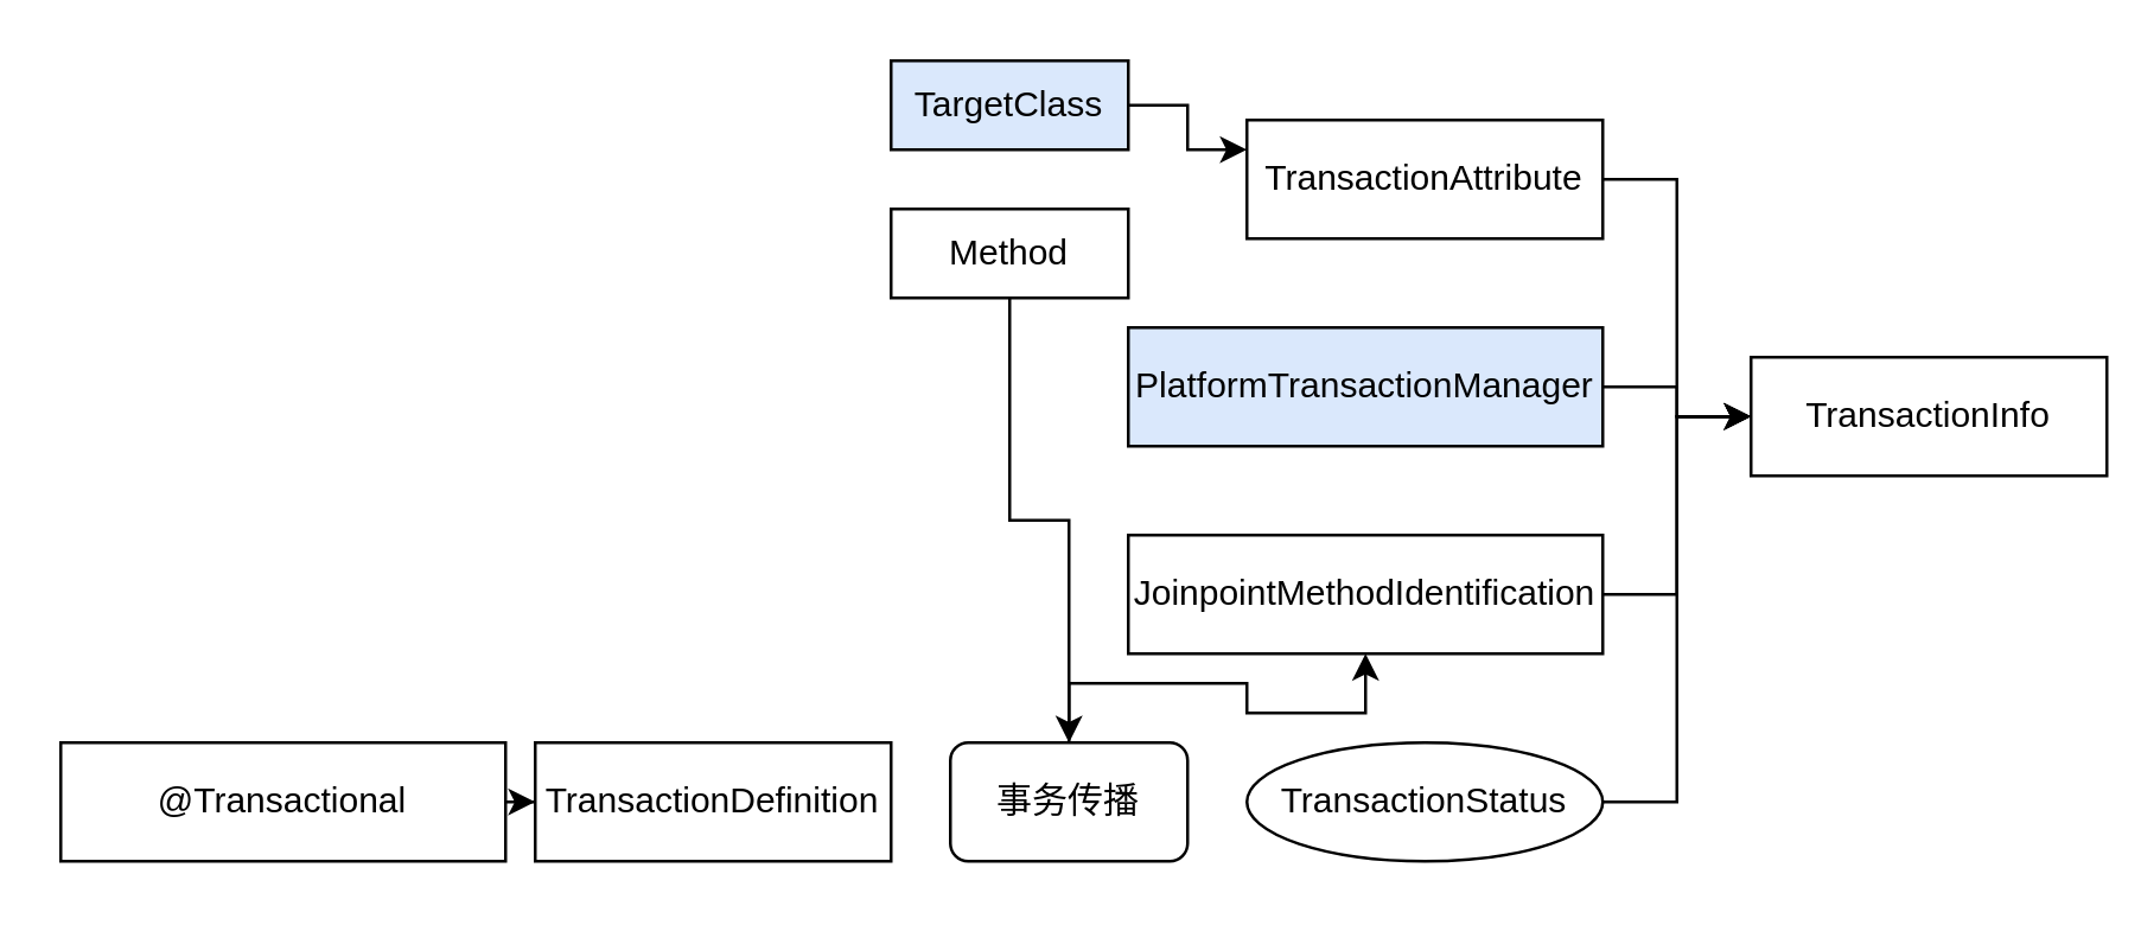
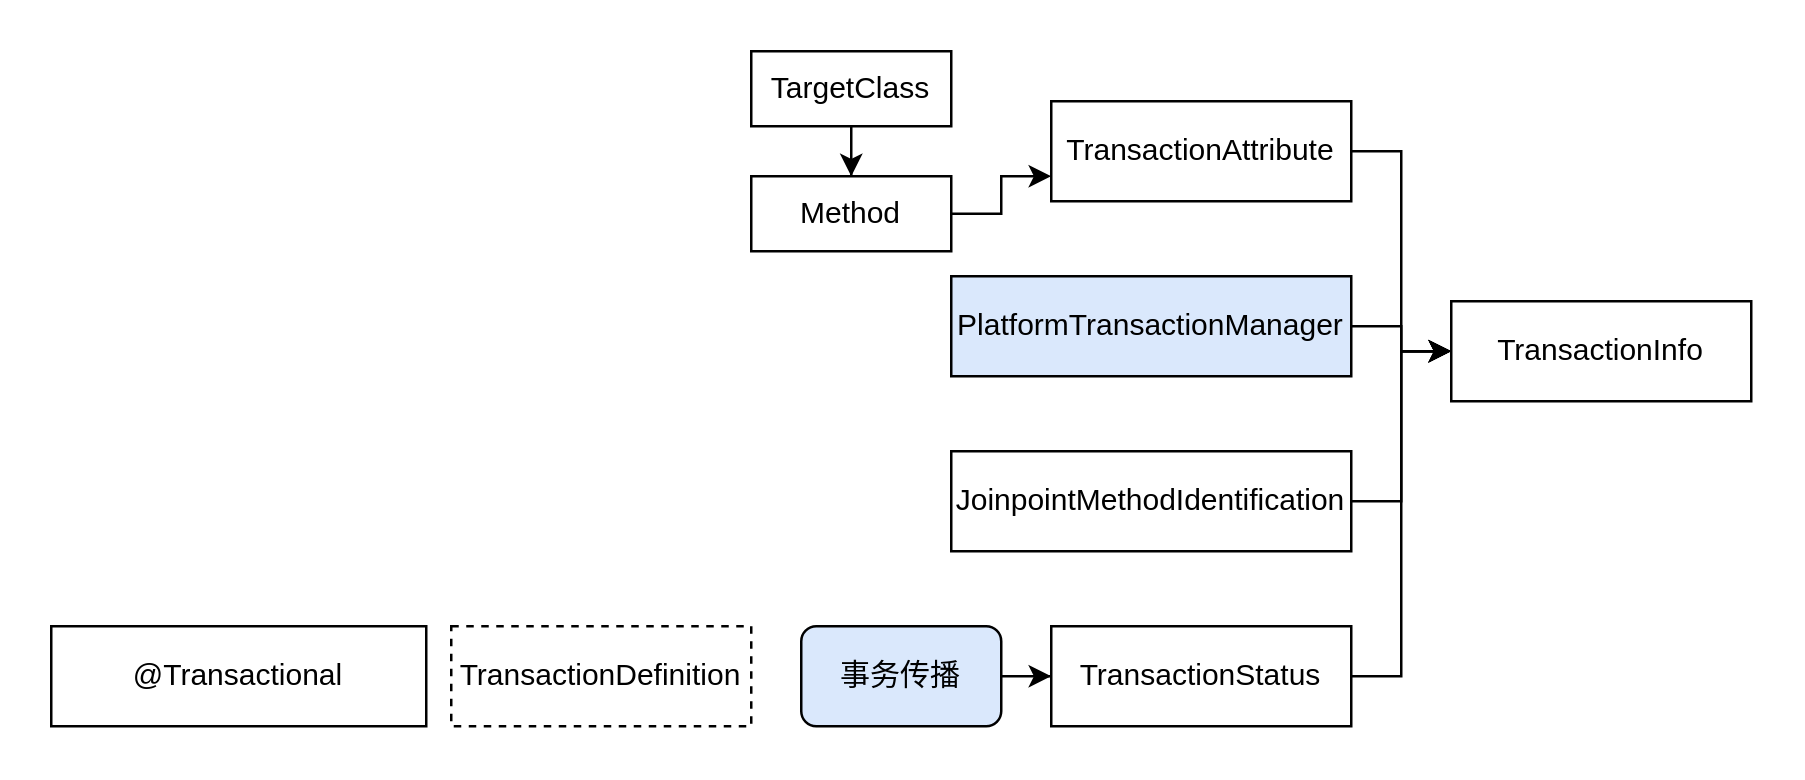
  <mxCell id="0" />
  <mxCell id="1" parent="0" />
- <mxCell id="2" value="" style="edgeStyle=orthogonalEdgeStyle;rounded=0;orthogonalLoop=1;jettySize=auto;html=1;" parent="1" source="3" target="4" edge="1"><mxGeometry relative="1" as="geometry" /></mxCell>
  <mxCell id="3" value="@Transactional" style="rounded=0;whiteSpace=wrap;html=1;" parent="1" vertex="1"><mxGeometry x="20" y="250" width="150" height="40" as="geometry" /></mxCell>
- <mxCell id="4" value="TransactionDefinition" style="rounded=0;whiteSpace=wrap;html=1;" parent="1" vertex="1"><mxGeometry x="180" y="250" width="120" height="40" as="geometry" /></mxCell>
+ <mxCell id="4" value="TransactionDefinition" style="rounded=0;whiteSpace=wrap;html=1;dashed=1;" parent="1" vertex="1"><mxGeometry x="180" y="250" width="120" height="40" as="geometry" /></mxCell>
  <mxCell id="5" style="edgeStyle=orthogonalEdgeStyle;rounded=0;orthogonalLoop=1;jettySize=auto;html=1;entryX=0;entryY=0.5;entryDx=0;entryDy=0;" parent="1" source="6" target="9" edge="1"><mxGeometry relative="1" as="geometry" /></mxCell>
  <mxCell id="6" value="TransactionAttribute" style="rounded=0;whiteSpace=wrap;html=1;" parent="1" vertex="1"><mxGeometry x="420" y="40" width="120" height="40" as="geometry" /></mxCell>
  <mxCell id="7" value="" style="edgeStyle=orthogonalEdgeStyle;rounded=0;orthogonalLoop=1;jettySize=auto;html=1;" parent="1" source="8" target="9" edge="1"><mxGeometry relative="1" as="geometry" /></mxCell>
  <mxCell id="8" value="PlatformTransactionManager" style="rounded=0;whiteSpace=wrap;html=1;fillColor=#dae8fc;" parent="1" vertex="1"><mxGeometry x="380" y="110" width="160" height="40" as="geometry" /></mxCell>
- <mxCell id="9" value="TransactionInfo" style="rounded=0;whiteSpace=wrap;html=1;" parent="1" vertex="1"><mxGeometry x="590" y="120" width="120" height="40" as="geometry" /></mxCell>
+ <mxCell id="9" value="TransactionInfo" style="rounded=0;whiteSpace=wrap;html=1;" parent="1" vertex="1"><mxGeometry x="580" y="120" width="120" height="40" as="geometry" /></mxCell>
  <mxCell id="10" style="edgeStyle=orthogonalEdgeStyle;rounded=0;orthogonalLoop=1;jettySize=auto;html=1;entryX=0;entryY=0.5;entryDx=0;entryDy=0;" parent="1" source="11" target="9" edge="1"><mxGeometry relative="1" as="geometry" /></mxCell>
  <mxCell id="11" value="JoinpointMethodIdentification" style="rounded=0;whiteSpace=wrap;html=1;" parent="1" vertex="1"><mxGeometry x="380" y="180" width="160" height="40" as="geometry" /></mxCell>
- <mxCell id="12" style="edgeStyle=orthogonalEdgeStyle;rounded=0;orthogonalLoop=1;jettySize=auto;html=1;entryX=0;entryY=0.25;entryDx=0;entryDy=0;" parent="1" source="13" target="6" edge="1"><mxGeometry relative="1" as="geometry" /></mxCell>
- <mxCell id="13" value="TargetClass" style="rounded=0;whiteSpace=wrap;html=1;fillColor=#dae8fc;" parent="1" vertex="1"><mxGeometry x="300" y="20" width="80" height="30" as="geometry" /></mxCell>
- <mxCell id="14" style="edgeStyle=orthogonalEdgeStyle;rounded=0;orthogonalLoop=1;jettySize=auto;html=1;" parent="1" source="15" target="19" edge="1"><mxGeometry relative="1" as="geometry" /></mxCell>
+ <mxCell id="12" style="edgeStyle=orthogonalEdgeStyle;rounded=0;orthogonalLoop=1;jettySize=auto;html=1;" parent="1" source="13" target="15" edge="1"><mxGeometry relative="1" as="geometry" /></mxCell>
+ <mxCell id="13" value="TargetClass" style="rounded=0;whiteSpace=wrap;html=1;" parent="1" vertex="1"><mxGeometry x="300" y="20" width="80" height="30" as="geometry" /></mxCell>
+ <mxCell id="14" style="edgeStyle=orthogonalEdgeStyle;rounded=0;orthogonalLoop=1;jettySize=auto;html=1;entryX=0;entryY=0.75;entryDx=0;entryDy=0;" parent="1" source="15" target="6" edge="1"><mxGeometry relative="1" as="geometry" /></mxCell>
  <mxCell id="15" value="Method" style="rounded=0;whiteSpace=wrap;html=1;" parent="1" vertex="1"><mxGeometry x="300" y="70" width="80" height="30" as="geometry" /></mxCell>
  <mxCell id="16" style="edgeStyle=orthogonalEdgeStyle;rounded=0;orthogonalLoop=1;jettySize=auto;html=1;entryX=0;entryY=0.5;entryDx=0;entryDy=0;" edge="1" parent="1" source="17" target="9"><mxGeometry relative="1" as="geometry" /></mxCell>
- <mxCell id="17" value="TransactionStatus" style="ellipse;whiteSpace=wrap;html=1;" vertex="1" parent="1"><mxGeometry x="420" y="250" width="120" height="40" as="geometry" /></mxCell>
- <mxCell id="18" value="" style="edgeStyle=orthogonalEdgeStyle;rounded=0;orthogonalLoop=1;jettySize=auto;html=1;" edge="1" parent="1" source="19" target="11"><mxGeometry relative="1" as="geometry" /></mxCell>
- <mxCell id="19" value="事务传播" style="rounded=1;whiteSpace=wrap;html=1;" vertex="1" parent="1"><mxGeometry x="320" y="250" width="80" height="40" as="geometry" /></mxCell>
+ <mxCell id="17" value="TransactionStatus" style="rounded=0;whiteSpace=wrap;html=1;" vertex="1" parent="1"><mxGeometry x="420" y="250" width="120" height="40" as="geometry" /></mxCell>
+ <mxCell id="18" value="" style="edgeStyle=orthogonalEdgeStyle;rounded=0;orthogonalLoop=1;jettySize=auto;html=1;" edge="1" parent="1" source="19" target="17"><mxGeometry relative="1" as="geometry" /></mxCell>
+ <mxCell id="19" value="事务传播" style="rounded=1;whiteSpace=wrap;html=1;fillColor=#dae8fc;" vertex="1" parent="1"><mxGeometry x="320" y="250" width="80" height="40" as="geometry" /></mxCell>
